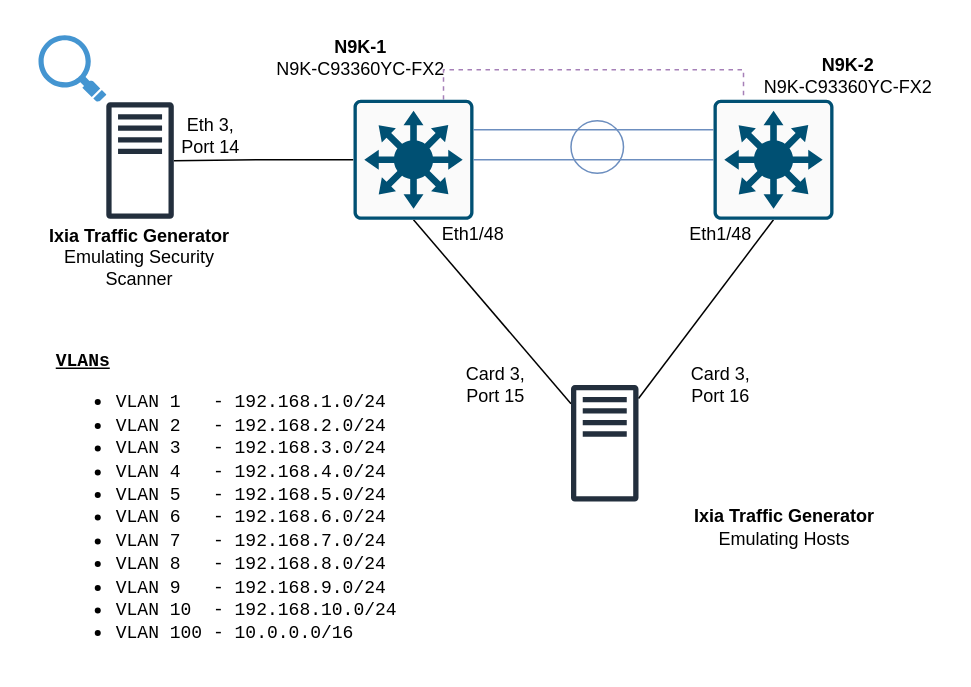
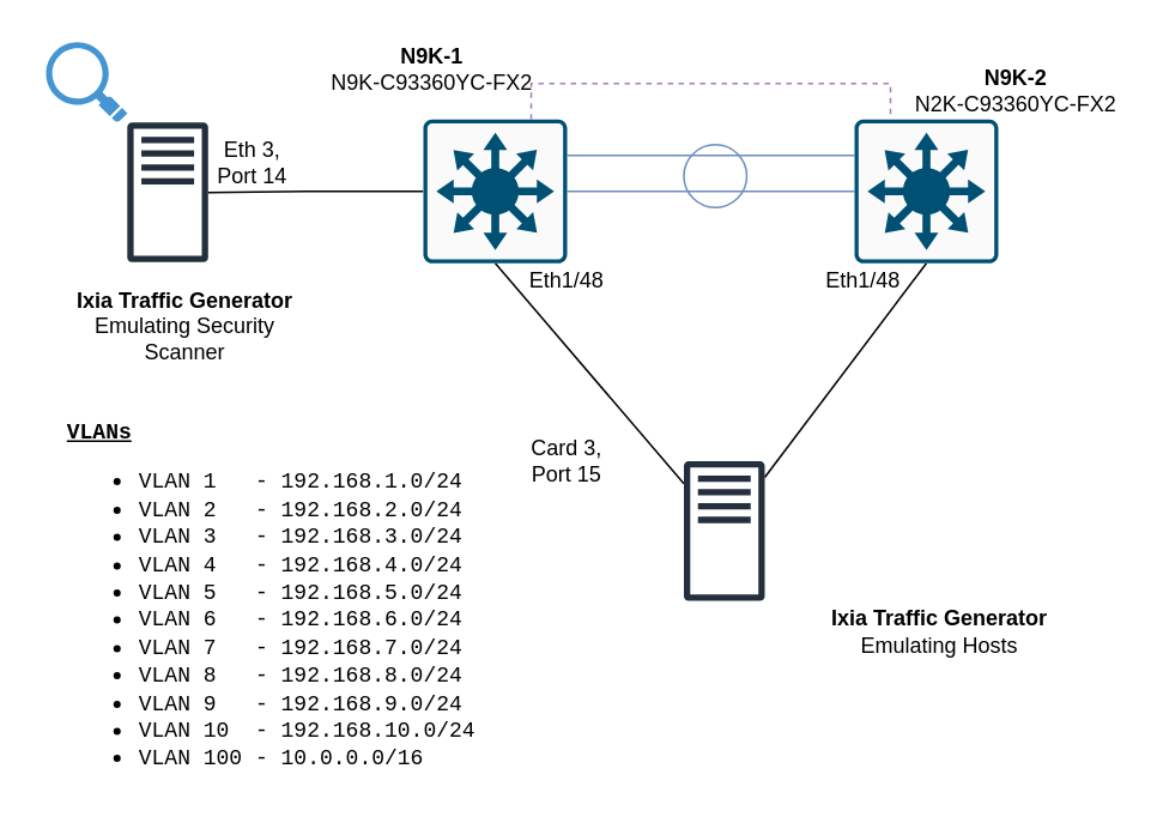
  <mxCell id="0" />
  <mxCell id="1" parent="0" />
  <mxCell id="2" style="edgeStyle=orthogonalEdgeStyle;rounded=0;orthogonalLoop=1;jettySize=auto;html=1;exitX=0.75;exitY=0;exitDx=0;exitDy=0;exitPerimeter=0;entryX=0.25;entryY=0;entryDx=0;entryDy=0;entryPerimeter=0;endArrow=none;endFill=0;dashed=1;strokeColor=#A680B8;" edge="1" parent="1" source="7" target="9"><mxGeometry relative="1" as="geometry" /></mxCell>
  <mxCell id="3" style="edgeStyle=orthogonalEdgeStyle;rounded=0;orthogonalLoop=1;jettySize=auto;html=1;exitX=1;exitY=0.25;exitDx=0;exitDy=0;exitPerimeter=0;entryX=0;entryY=0.25;entryDx=0;entryDy=0;entryPerimeter=0;endArrow=none;endFill=0;fillColor=#1ba1e2;strokeColor=#6C8EBF;" edge="1" parent="1" source="7" target="9"><mxGeometry relative="1" as="geometry" /></mxCell>
  <mxCell id="4" style="edgeStyle=orthogonalEdgeStyle;rounded=0;orthogonalLoop=1;jettySize=auto;html=1;exitX=1;exitY=0.5;exitDx=0;exitDy=0;exitPerimeter=0;entryX=0;entryY=0.5;entryDx=0;entryDy=0;entryPerimeter=0;endArrow=none;endFill=0;fillColor=#1ba1e2;strokeColor=#6C8EBF;" edge="1" parent="1" source="7" target="9"><mxGeometry relative="1" as="geometry" /></mxCell>
  <mxCell id="5" style="edgeStyle=orthogonalEdgeStyle;rounded=0;orthogonalLoop=1;jettySize=auto;html=1;exitX=0;exitY=0.5;exitDx=0;exitDy=0;exitPerimeter=0;endArrow=none;endFill=0;" edge="1" parent="1" source="7" target="13"><mxGeometry relative="1" as="geometry" /></mxCell>
  <mxCell id="6" style="rounded=0;orthogonalLoop=1;jettySize=auto;html=1;exitX=0.5;exitY=1;exitDx=0;exitDy=0;exitPerimeter=0;fontColor=#000000;endArrow=none;endFill=0;strokeColor=#000000;" edge="1" parent="1" source="7" target="10"><mxGeometry relative="1" as="geometry" /></mxCell>
  <mxCell id="7" value="" style="sketch=0;points=[[0.015,0.015,0],[0.985,0.015,0],[0.985,0.985,0],[0.015,0.985,0],[0.25,0,0],[0.5,0,0],[0.75,0,0],[1,0.25,0],[1,0.5,0],[1,0.75,0],[0.75,1,0],[0.5,1,0],[0.25,1,0],[0,0.75,0],[0,0.5,0],[0,0.25,0]];verticalLabelPosition=bottom;html=1;verticalAlign=top;aspect=fixed;align=center;pointerEvents=1;shape=mxgraph.cisco19.rect;prIcon=l3_switch;fillColor=#FAFAFA;strokeColor=#005073;" vertex="1" parent="1"><mxGeometry x="235" y="66" width="80" height="80" as="geometry" /></mxCell>
  <mxCell id="8" style="edgeStyle=none;rounded=0;orthogonalLoop=1;jettySize=auto;html=1;exitX=0.5;exitY=1;exitDx=0;exitDy=0;exitPerimeter=0;fontColor=#000000;endArrow=none;endFill=0;strokeColor=#000000;" edge="1" parent="1" source="9" target="10"><mxGeometry relative="1" as="geometry" /></mxCell>
  <mxCell id="9" value="" style="sketch=0;points=[[0.015,0.015,0],[0.985,0.015,0],[0.985,0.985,0],[0.015,0.985,0],[0.25,0,0],[0.5,0,0],[0.75,0,0],[1,0.25,0],[1,0.5,0],[1,0.75,0],[0.75,1,0],[0.5,1,0],[0.25,1,0],[0,0.75,0],[0,0.5,0],[0,0.25,0]];verticalLabelPosition=bottom;html=1;verticalAlign=top;aspect=fixed;align=center;pointerEvents=1;shape=mxgraph.cisco19.rect;prIcon=l3_switch;fillColor=#FAFAFA;strokeColor=#005073;" vertex="1" parent="1"><mxGeometry x="475" y="66" width="80" height="80" as="geometry" /></mxCell>
  <mxCell id="10" value="" style="sketch=0;outlineConnect=0;fontColor=#232F3E;gradientColor=none;fillColor=#232F3D;strokeColor=none;dashed=0;verticalLabelPosition=bottom;verticalAlign=top;align=center;html=1;fontSize=12;fontStyle=0;aspect=fixed;pointerEvents=1;shape=mxgraph.aws4.traditional_server;" vertex="1" parent="1"><mxGeometry x="380" y="256" width="45" height="78" as="geometry" /></mxCell>
  <mxCell id="11" value="" style="ellipse;whiteSpace=wrap;html=1;aspect=fixed;fillColor=none;fontColor=#ffffff;strokeColor=#6C8EBF;" vertex="1" parent="1"><mxGeometry x="380" y="80" width="35" height="35" as="geometry" /></mxCell>
  <mxCell id="12" value="" style="shadow=0;dashed=0;html=1;strokeColor=none;fillColor=#4495D1;labelPosition=center;verticalLabelPosition=bottom;verticalAlign=top;align=center;outlineConnect=0;shape=mxgraph.veeam.magnifying_glass;pointerEvents=1;" vertex="1" parent="1"><mxGeometry x="25" y="23" width="45.2" height="44.54" as="geometry" /></mxCell>
  <mxCell id="13" value="" style="sketch=0;outlineConnect=0;fontColor=#232F3E;gradientColor=none;fillColor=#232F3D;strokeColor=none;dashed=0;verticalLabelPosition=bottom;verticalAlign=top;align=center;html=1;fontSize=12;fontStyle=0;aspect=fixed;pointerEvents=1;shape=mxgraph.aws4.traditional_server;" vertex="1" parent="1"><mxGeometry x="70.2" y="67.54" width="45" height="78" as="geometry" /></mxCell>
  <mxCell id="14" value="Eth1/48" style="text;html=1;strokeColor=none;fillColor=none;align=center;verticalAlign=middle;whiteSpace=wrap;rounded=0;" vertex="1" parent="1"><mxGeometry x="290" y="146" width="50" height="20" as="geometry" /></mxCell>
  <mxCell id="15" value="Eth1/48" style="text;html=1;strokeColor=none;fillColor=none;align=center;verticalAlign=middle;whiteSpace=wrap;rounded=0;" vertex="1" parent="1"><mxGeometry x="455" y="146" width="50" height="20" as="geometry" /></mxCell>
  <mxCell id="16" value="&lt;font color=&quot;#000000&quot;&gt;&lt;b&gt;Ixia Traffic Generator&lt;/b&gt;&lt;br&gt;Emulating Hosts&lt;br&gt;&lt;/font&gt;" style="text;html=1;strokeColor=none;fillColor=none;align=center;verticalAlign=middle;whiteSpace=wrap;rounded=0;fontColor=#A680B8;" vertex="1" parent="1"><mxGeometry x="450" y="336" width="145" height="30" as="geometry" /></mxCell>
- <mxCell id="17" value="&lt;font color=&quot;#000000&quot;&gt;&lt;b&gt;Ixia Traffic Generator&lt;/b&gt;&lt;br&gt;Emulating Security Scanner&lt;br&gt;&lt;/font&gt;" style="text;html=1;strokeColor=none;fillColor=none;align=center;verticalAlign=middle;whiteSpace=wrap;rounded=0;fontColor=#A680B8;" vertex="1" parent="1"><mxGeometry x="20.4" y="146" width="144.6" height="50" as="geometry" /></mxCell>
+ <mxCell id="17" value="&lt;font color=&quot;#000000&quot;&gt;&lt;b&gt;Ixia Traffic Generator&lt;/b&gt;&lt;br&gt;Emulating Security Scanner&lt;br&gt;&lt;/font&gt;" style="text;html=1;strokeColor=none;fillColor=none;align=center;verticalAlign=middle;whiteSpace=wrap;rounded=0;fontColor=#A680B8;" vertex="1" parent="1"><mxGeometry x="30.4" y="156" width="144.6" height="50" as="geometry" /></mxCell>
  <mxCell id="18" value="&lt;font color=&quot;#000000&quot;&gt;&lt;b&gt;N9K-1&lt;/b&gt;&lt;br&gt;N9K-C93360YC-FX2&lt;br&gt;&lt;/font&gt;" style="text;html=1;strokeColor=none;fillColor=none;align=center;verticalAlign=middle;whiteSpace=wrap;rounded=0;fontColor=#A680B8;" vertex="1" parent="1"><mxGeometry x="180" y="20" width="120" height="36" as="geometry" /></mxCell>
- <mxCell id="19" value="&lt;font color=&quot;#000000&quot;&gt;&lt;b&gt;N9K-2&lt;/b&gt;&lt;br&gt;N9K-C93360YC-FX2&lt;br&gt;&lt;/font&gt;" style="text;html=1;strokeColor=none;fillColor=none;align=center;verticalAlign=middle;whiteSpace=wrap;rounded=0;fontColor=#A680B8;" vertex="1" parent="1"><mxGeometry x="505" y="31.54" width="120" height="36" as="geometry" /></mxCell>
+ <mxCell id="19" value="&lt;font color=&quot;#000000&quot;&gt;&lt;b&gt;N9K-2&lt;/b&gt;&lt;br&gt;N2K-C93360YC-FX2&lt;br&gt;&lt;/font&gt;" style="text;html=1;strokeColor=none;fillColor=none;align=center;verticalAlign=middle;whiteSpace=wrap;rounded=0;fontColor=#A680B8;" vertex="1" parent="1"><mxGeometry x="505" y="31.54" width="120" height="36" as="geometry" /></mxCell>
  <mxCell id="20" value="&lt;font face=&quot;Courier New&quot;&gt;&lt;u style=&quot;font-weight: bold;&quot;&gt;VLANs&lt;/u&gt;&lt;br&gt;&lt;/font&gt;&lt;ul style=&quot;&quot;&gt;&lt;li&gt;&lt;span style=&quot;font-family: &amp;quot;Courier New&amp;quot;; background-color: initial;&quot;&gt;VLAN 1&amp;nbsp; &amp;nbsp;- 192.168.1.0/24&lt;/span&gt;&lt;/li&gt;&lt;li style=&quot;&quot;&gt;&lt;font face=&quot;Courier New&quot;&gt;VLAN 2&amp;nbsp; &amp;nbsp;- 192.168.2.0/24&lt;/font&gt;&lt;/li&gt;&lt;li style=&quot;&quot;&gt;&lt;font face=&quot;Courier New&quot;&gt;VLAN 3&amp;nbsp; &amp;nbsp;- 192.168.3.0/24&lt;/font&gt;&lt;/li&gt;&lt;li style=&quot;&quot;&gt;&lt;font face=&quot;Courier New&quot;&gt;VLAN 4&amp;nbsp; &amp;nbsp;- 192.168.4.0/24&lt;/font&gt;&lt;/li&gt;&lt;li style=&quot;&quot;&gt;&lt;font face=&quot;Courier New&quot;&gt;VLAN 5&amp;nbsp; &amp;nbsp;- 192.168.5.0/24&lt;/font&gt;&lt;/li&gt;&lt;li style=&quot;&quot;&gt;&lt;font face=&quot;Courier New&quot;&gt;VLAN 6&amp;nbsp; &amp;nbsp;- 192.168.6.0/24&lt;/font&gt;&lt;/li&gt;&lt;li style=&quot;&quot;&gt;&lt;font face=&quot;Courier New&quot;&gt;VLAN 7&amp;nbsp; &amp;nbsp;- 192.168.7.0/24&lt;/font&gt;&lt;/li&gt;&lt;li style=&quot;&quot;&gt;&lt;font face=&quot;Courier New&quot;&gt;VLAN 8&amp;nbsp; &amp;nbsp;- 192.168.8.0/24&lt;/font&gt;&lt;/li&gt;&lt;li style=&quot;&quot;&gt;&lt;font face=&quot;Courier New&quot;&gt;VLAN 9&amp;nbsp; &amp;nbsp;- 192.168.9.0/24&lt;/font&gt;&lt;/li&gt;&lt;li style=&quot;&quot;&gt;&lt;font face=&quot;Courier New&quot;&gt;VLAN 10&amp;nbsp; - 192.168.10.0/24&lt;/font&gt;&lt;/li&gt;&lt;li style=&quot;&quot;&gt;&lt;font face=&quot;Courier New&quot;&gt;VLAN 100 - 10.0.0.0/16&lt;/font&gt;&lt;/li&gt;&lt;/ul&gt;" style="text;html=1;strokeColor=none;fillColor=none;align=left;verticalAlign=top;whiteSpace=wrap;rounded=0;fontColor=#000000;" vertex="1" parent="1"><mxGeometry x="35" y="226" width="240" height="210" as="geometry" /></mxCell>
- <mxCell id="21" value="Card 3, Port 15" style="text;html=1;strokeColor=none;fillColor=none;align=center;verticalAlign=middle;whiteSpace=wrap;rounded=0;" vertex="1" parent="1"><mxGeometry x="305" y="246" width="50" height="20" as="geometry" /></mxCell>
- <mxCell id="22" value="Card 3, Port 16" style="text;html=1;strokeColor=none;fillColor=none;align=center;verticalAlign=middle;whiteSpace=wrap;rounded=0;" vertex="1" parent="1"><mxGeometry x="455" y="246" width="50" height="20" as="geometry" /></mxCell>
+ <mxCell id="21" value="Card 3, Port 15" style="text;html=1;strokeColor=none;fillColor=none;align=center;verticalAlign=middle;whiteSpace=wrap;rounded=0;" vertex="1" parent="1"><mxGeometry x="290" y="246" width="50" height="20" as="geometry" /></mxCell>
  <mxCell id="23" value="Eth 3, Port 14" style="text;html=1;strokeColor=none;fillColor=none;align=center;verticalAlign=middle;whiteSpace=wrap;rounded=0;" vertex="1" parent="1"><mxGeometry x="115" y="80" width="50" height="20" as="geometry" /></mxCell>
